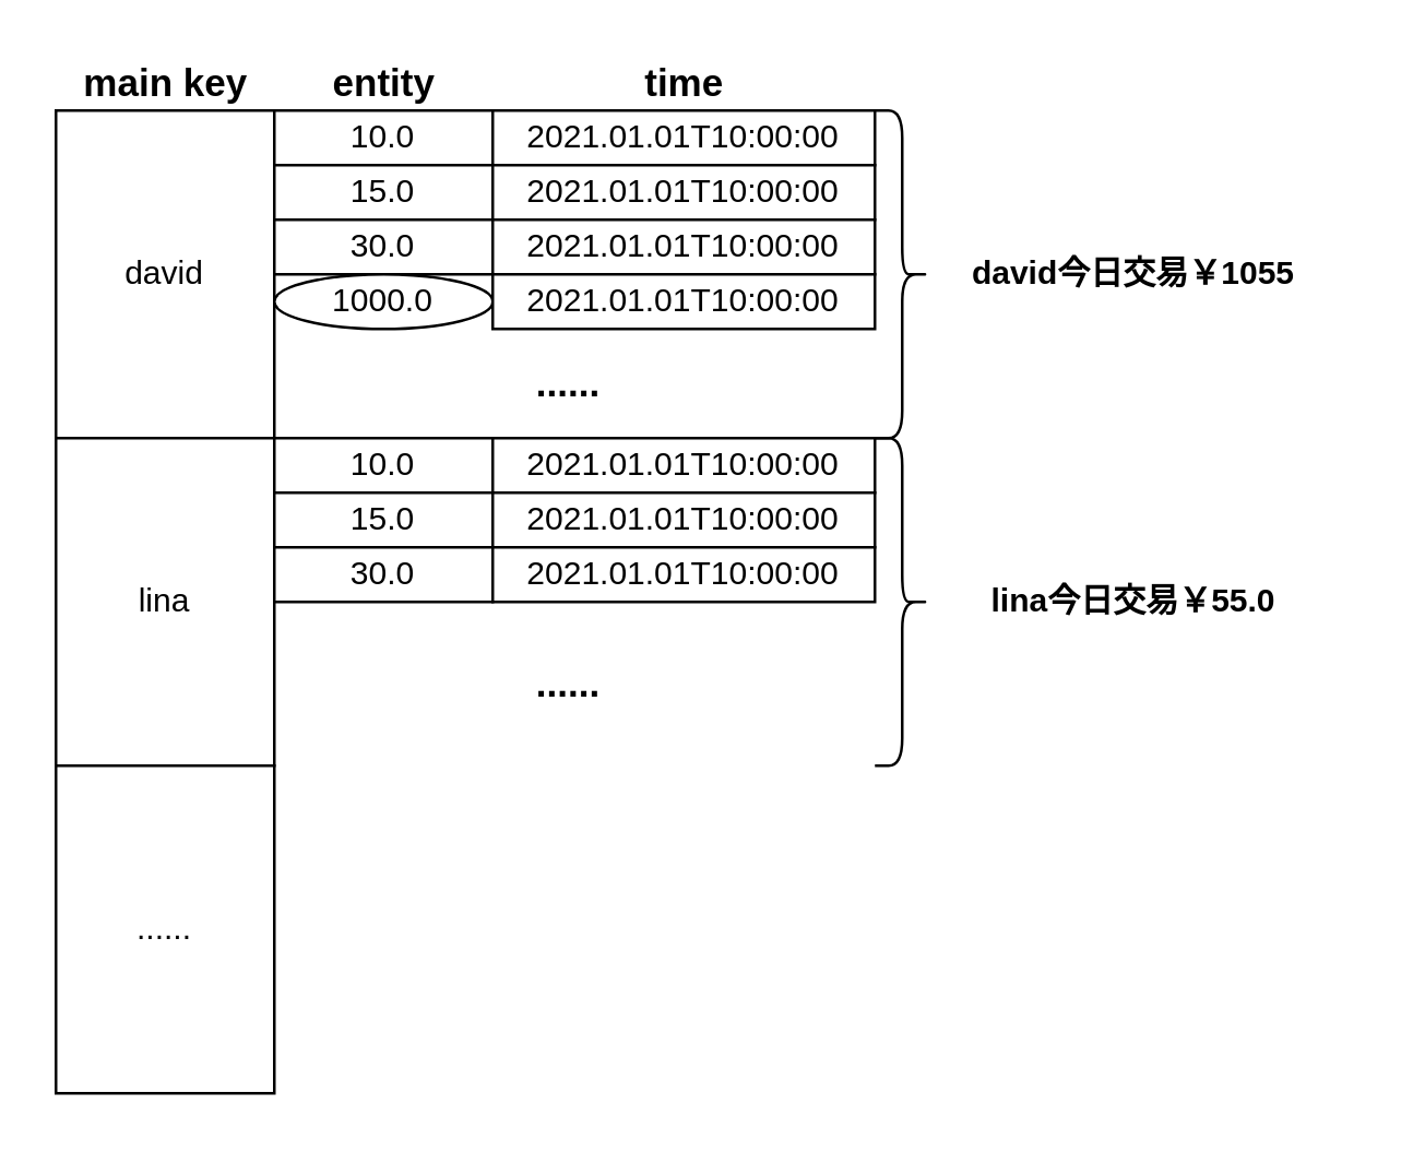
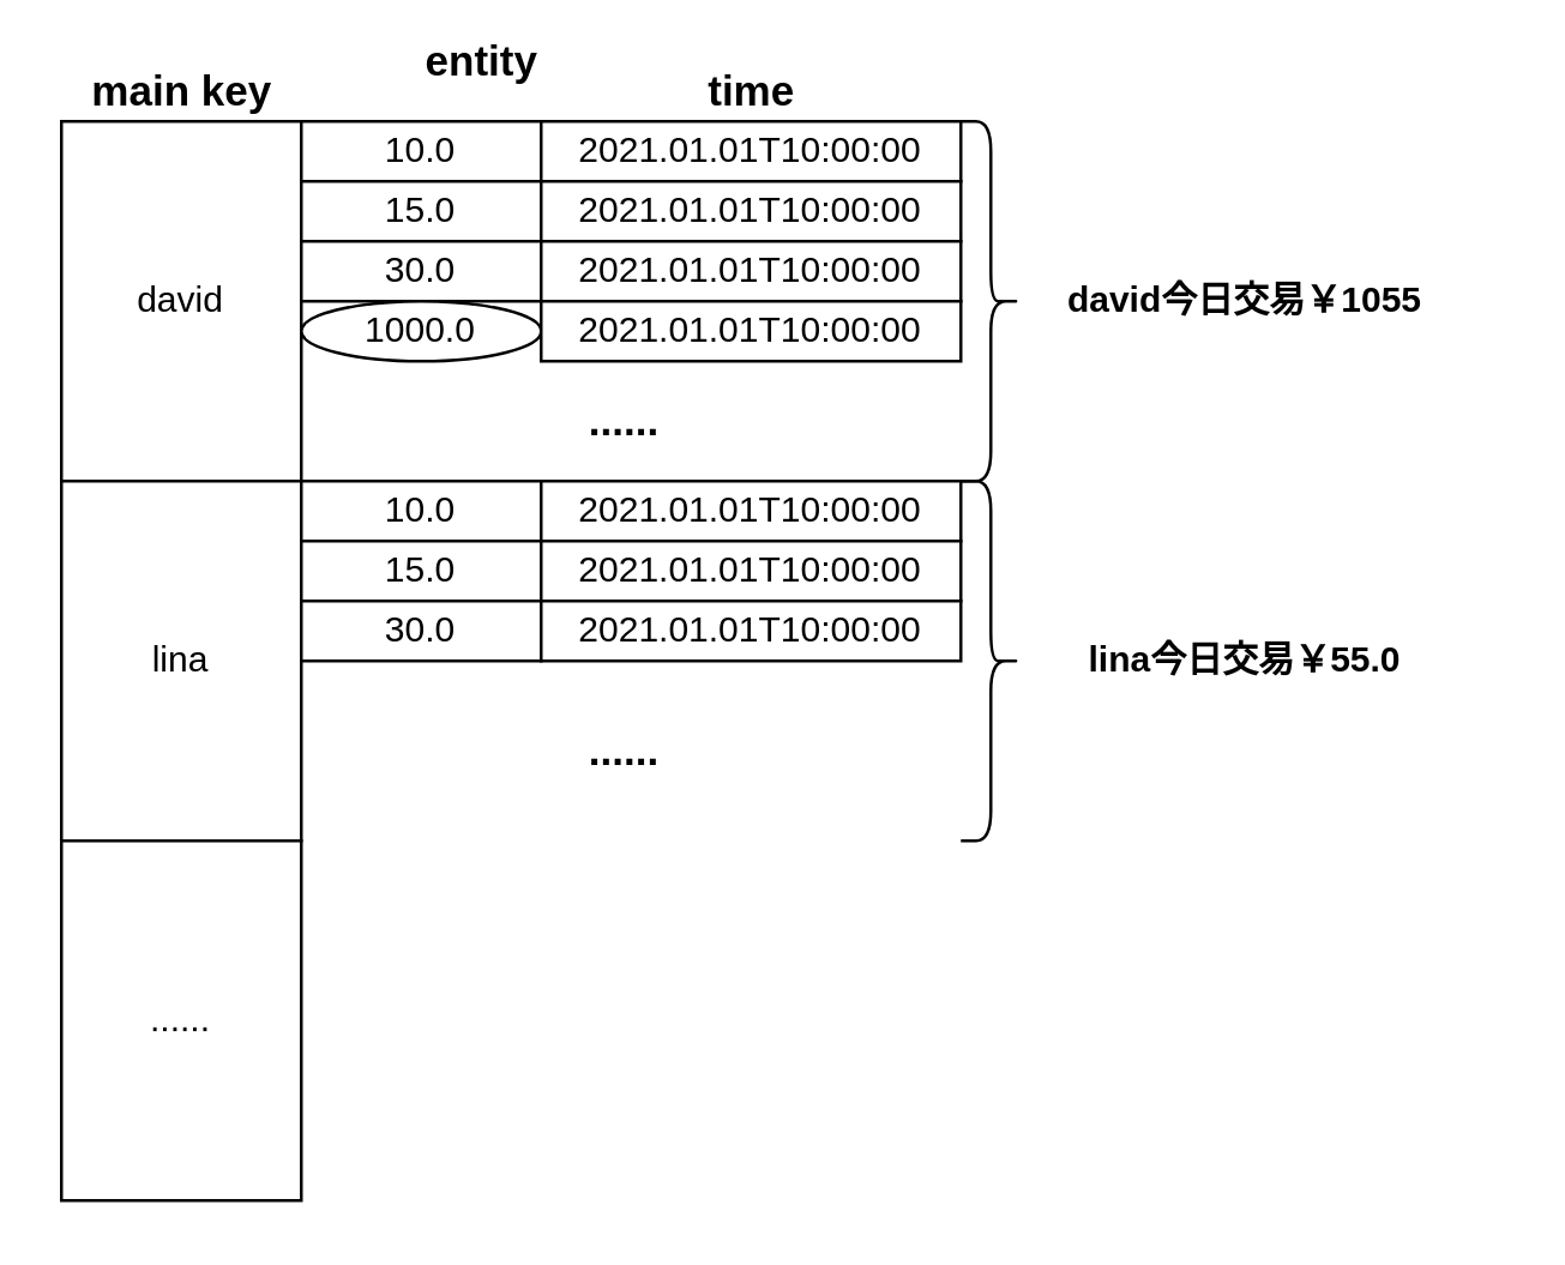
  <mxCell id="0" />
  <mxCell id="1" parent="0" />
  <mxCell id="2" value="david" style="rounded=0;whiteSpace=wrap;html=1;" vertex="1" parent="1"><mxGeometry x="20" y="40" width="80" height="120" as="geometry" /></mxCell>
  <mxCell id="3" value="&lt;b&gt;&lt;font style=&quot;font-size: 14px&quot;&gt;main key&lt;/font&gt;&lt;/b&gt;" style="text;html=1;strokeColor=none;fillColor=none;align=center;verticalAlign=middle;whiteSpace=wrap;rounded=0;" vertex="1" parent="1"><mxGeometry x="22.5" y="20" width="75" height="20" as="geometry" /></mxCell>
  <mxCell id="4" value="lina" style="rounded=0;whiteSpace=wrap;html=1;" vertex="1" parent="1"><mxGeometry x="20" y="160" width="80" height="120" as="geometry" /></mxCell>
  <mxCell id="5" value="......" style="rounded=0;whiteSpace=wrap;html=1;" vertex="1" parent="1"><mxGeometry x="20" y="280" width="80" height="120" as="geometry" /></mxCell>
  <mxCell id="6" value="10.0" style="rounded=0;whiteSpace=wrap;html=1;" vertex="1" parent="1"><mxGeometry x="100" y="40" width="80" height="20" as="geometry" /></mxCell>
  <mxCell id="7" value="2021.01.01T10:00:00" style="rounded=0;whiteSpace=wrap;html=1;" vertex="1" parent="1"><mxGeometry x="180" y="40" width="140" height="20" as="geometry" /></mxCell>
- <mxCell id="8" value="&lt;b&gt;&lt;font style=&quot;font-size: 14px&quot;&gt;entity&lt;/font&gt;&lt;/b&gt;" style="text;html=1;strokeColor=none;fillColor=none;align=center;verticalAlign=middle;whiteSpace=wrap;rounded=0;" vertex="1" parent="1"><mxGeometry x="102.5" y="20" width="75" height="20" as="geometry" /></mxCell>
+ <mxCell id="8" value="&lt;b&gt;&lt;font style=&quot;font-size: 14px&quot;&gt;entity&lt;/font&gt;&lt;/b&gt;" style="text;html=1;strokeColor=none;fillColor=none;align=center;verticalAlign=middle;whiteSpace=wrap;rounded=0;" vertex="1" parent="1"><mxGeometry x="122.5" y="10" width="75" height="20" as="geometry" /></mxCell>
  <mxCell id="9" value="&lt;b&gt;&lt;font style=&quot;font-size: 14px&quot;&gt;time&lt;/font&gt;&lt;/b&gt;" style="text;html=1;strokeColor=none;fillColor=none;align=center;verticalAlign=middle;whiteSpace=wrap;rounded=0;" vertex="1" parent="1"><mxGeometry x="212.5" y="20" width="75" height="20" as="geometry" /></mxCell>
  <mxCell id="10" value="15.0" style="rounded=0;whiteSpace=wrap;html=1;" vertex="1" parent="1"><mxGeometry x="100" y="60" width="80" height="20" as="geometry" /></mxCell>
  <mxCell id="11" value="2021.01.01T10:00:00" style="rounded=0;whiteSpace=wrap;html=1;" vertex="1" parent="1"><mxGeometry x="180" y="60" width="140" height="20" as="geometry" /></mxCell>
  <mxCell id="12" value="30.0" style="rounded=0;whiteSpace=wrap;html=1;" vertex="1" parent="1"><mxGeometry x="100" y="80" width="80" height="20" as="geometry" /></mxCell>
  <mxCell id="13" value="2021.01.01T10:00:00" style="rounded=0;whiteSpace=wrap;html=1;" vertex="1" parent="1"><mxGeometry x="180" y="80" width="140" height="20" as="geometry" /></mxCell>
  <mxCell id="14" value="1000.0" style="ellipse;whiteSpace=wrap;html=1;" vertex="1" parent="1"><mxGeometry x="100" y="100" width="80" height="20" as="geometry" /></mxCell>
  <mxCell id="15" value="2021.01.01T10:00:00" style="rounded=0;whiteSpace=wrap;html=1;" vertex="1" parent="1"><mxGeometry x="180" y="100" width="140" height="20" as="geometry" /></mxCell>
  <mxCell id="16" value="&lt;b&gt;&lt;font style=&quot;font-size: 14px&quot;&gt;......&lt;/font&gt;&lt;/b&gt;" style="text;html=1;strokeColor=none;fillColor=none;align=center;verticalAlign=middle;whiteSpace=wrap;rounded=0;" vertex="1" parent="1"><mxGeometry x="127.5" y="130" width="160" height="20" as="geometry" /></mxCell>
  <mxCell id="17" value="10.0" style="rounded=0;whiteSpace=wrap;html=1;" vertex="1" parent="1"><mxGeometry x="100" y="160" width="80" height="20" as="geometry" /></mxCell>
  <mxCell id="18" value="2021.01.01T10:00:00" style="rounded=0;whiteSpace=wrap;html=1;" vertex="1" parent="1"><mxGeometry x="180" y="160" width="140" height="20" as="geometry" /></mxCell>
  <mxCell id="19" value="15.0" style="rounded=0;whiteSpace=wrap;html=1;" vertex="1" parent="1"><mxGeometry x="100" y="180" width="80" height="20" as="geometry" /></mxCell>
  <mxCell id="20" value="2021.01.01T10:00:00" style="rounded=0;whiteSpace=wrap;html=1;" vertex="1" parent="1"><mxGeometry x="180" y="180" width="140" height="20" as="geometry" /></mxCell>
  <mxCell id="21" value="30.0" style="rounded=0;whiteSpace=wrap;html=1;" vertex="1" parent="1"><mxGeometry x="100" y="200" width="80" height="20" as="geometry" /></mxCell>
  <mxCell id="22" value="2021.01.01T10:00:00" style="rounded=0;whiteSpace=wrap;html=1;" vertex="1" parent="1"><mxGeometry x="180" y="200" width="140" height="20" as="geometry" /></mxCell>
  <mxCell id="23" value="&lt;b&gt;&lt;font style=&quot;font-size: 14px&quot;&gt;......&lt;/font&gt;&lt;/b&gt;" style="text;html=1;strokeColor=none;fillColor=none;align=center;verticalAlign=middle;whiteSpace=wrap;rounded=0;" vertex="1" parent="1"><mxGeometry x="127.5" y="240" width="160" height="20" as="geometry" /></mxCell>
  <mxCell id="24" style="edgeStyle=orthogonalEdgeStyle;rounded=0;orthogonalLoop=1;jettySize=auto;html=1;exitX=0.5;exitY=1;exitDx=0;exitDy=0;" edge="1" parent="1" source="23" target="23"><mxGeometry relative="1" as="geometry" /></mxCell>
  <mxCell id="25" value="" style="shape=curlyBracket;whiteSpace=wrap;html=1;rounded=1;direction=west;" vertex="1" parent="1"><mxGeometry x="320" y="40" width="20" height="120" as="geometry" /></mxCell>
  <mxCell id="26" value="david今日交易￥1055" style="text;html=1;strokeColor=none;fillColor=none;align=center;verticalAlign=middle;whiteSpace=wrap;rounded=0;fontStyle=1" vertex="1" parent="1"><mxGeometry x="330" y="90" width="170" height="20" as="geometry" /></mxCell>
  <mxCell id="27" value="" style="shape=curlyBracket;whiteSpace=wrap;html=1;rounded=1;direction=west;" vertex="1" parent="1"><mxGeometry x="320" y="160" width="20" height="120" as="geometry" /></mxCell>
  <mxCell id="28" value="lina今日交易￥55.0" style="text;html=1;strokeColor=none;fillColor=none;align=center;verticalAlign=middle;whiteSpace=wrap;rounded=0;fontStyle=1" vertex="1" parent="1"><mxGeometry x="330" y="210" width="170" height="20" as="geometry" /></mxCell>
